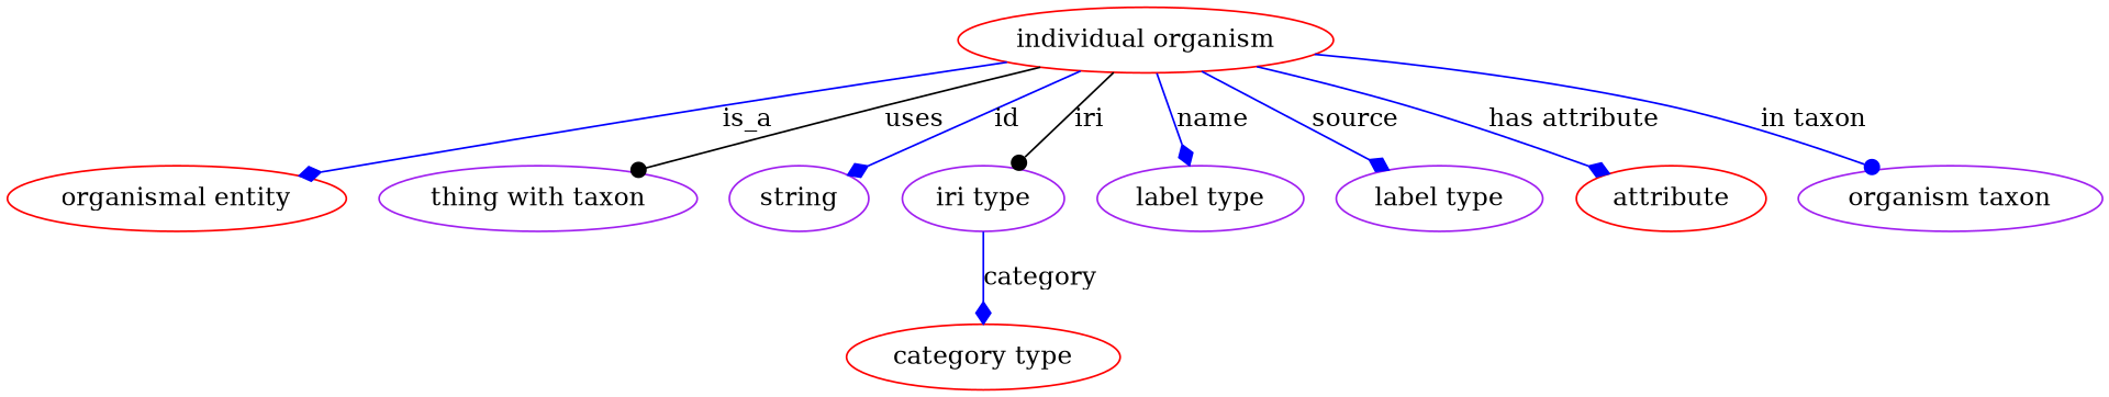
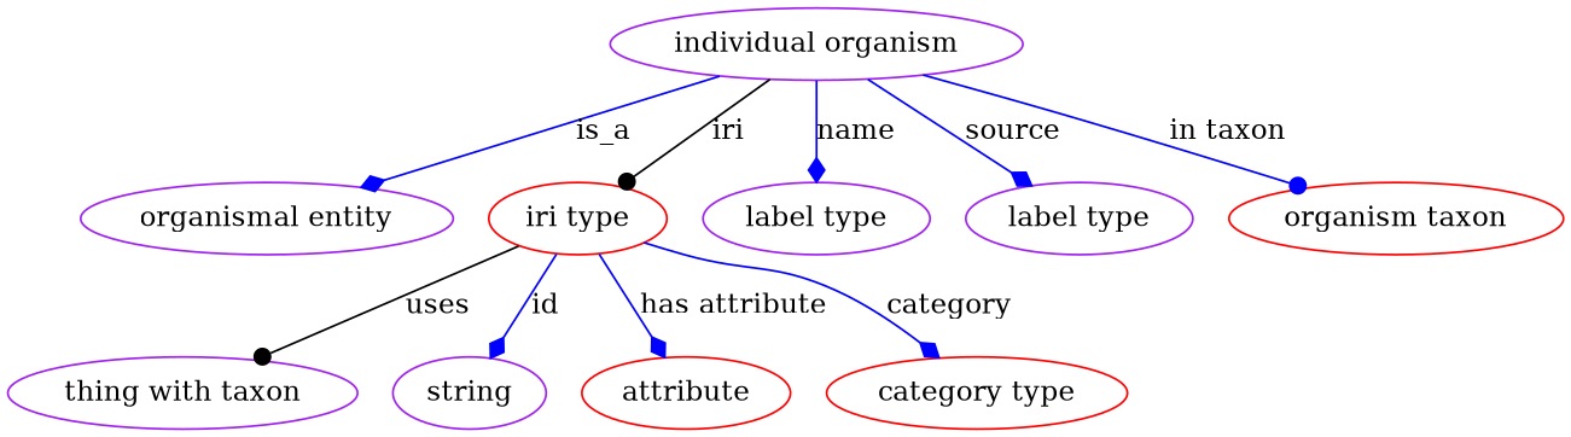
  digraph {
    node [color=purple]
    edge [arrowhead=diamond color=blue style=solid]
-   n1 [color=red height=0.5 label="individual organism" width=2.2748]
-   "organismal entity" [color=red height=0.5 width=2.022]
+   n1 [height=0.5 label="individual organism" width=2.2748]
+   "organismal entity" [height=0.5 width=2.022]
    "thing with taxon" [height=0.5 width=1.9137]
    n4 [height=0.5 label=string width=0.84854]
-   n5 [height=0.5 label="iri type" width=1.011]
+   n5 [color=red height=0.5 label="iri type" width=1.011]
    n6 [height=0.5 label="label type" width=1.2638]
    n7 [height=0.5 label="label type" width=1.2638]
    n8 [color=red height=0.5 label=attribute width=1.1193]
-   n9 [height=0.5 label="organism taxon" width=1.8234]
+   n9 [color=red height=0.5 label="organism taxon" width=1.8234]
    n10 [color=red height=0.5 label="category type" width=1.6249]
    n1 -> "organismal entity" [label=is_a style=""]
-   n1 -> "thing with taxon" [arrowhead=dot label=uses color="" style=""]
-   n1 -> n4 [label=id]
+   n5 -> "thing with taxon" [arrowhead=dot label=uses color="" style=""]
+   n5 -> n4 [label=id]
    n1 -> n5 [arrowhead=dot color=black label=iri]
    n1 -> n6 [label=name]
    n1 -> n7 [label=source]
-   n1 -> n8 [label="has attribute"]
+   n5 -> n8 [label="has attribute"]
    n1 -> n9 [arrowhead=dot label="in taxon"]
    n5 -> n10 [label=category]
  }
